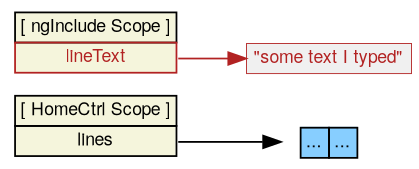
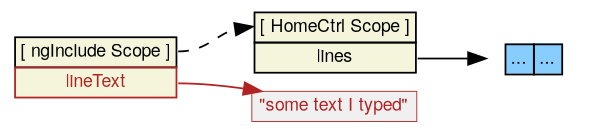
  digraph {
    nodesep=0.1
    rankdir=LR
    node [fontname="Helvetica,Sans" fontsize=10 margin="0.05, 0.04" penwidth=0.5 shape=plaintext]
    n1 [height=0.2 label=<<table bgcolor="beige" border="0" cellborder="1" cellpadding="2" cellspacing="0">   <tr><td port="proto">[ HomeCtrl Scope ]</td></tr>   <tr><td port="lines">lines</td></tr>   </table>>]
    n2 [height=0.2 label=<<table bgcolor="skyblue1" border="0" cellborder="1" cellpadding="2" cellspacing="0">   <tr><td>...</td><td>...</td></tr></table>>]
    n3 [height=0.2 label=<<table bgcolor="beige" border="0" cellborder="1" cellpadding="2" cellspacing="0">   <tr><td port="proto">[ ngInclude Scope ]</td></tr>   <tr><td port="lineText" color="firebrick"><font color="firebrick">lineText</font></td></tr>   </table>>]
    n4 [color=firebrick fillcolor=gray94 fontcolor=firebrick height=0.2 label="\"some text I typed\"" shape=box style=filled]
    n1 -> n2 [tailport=lines]
+   n3 -> n1 [headport=proto style=dashed tailport=proto]
    n3 -> n4 [color=firebrick tailport=lineText]
  }
